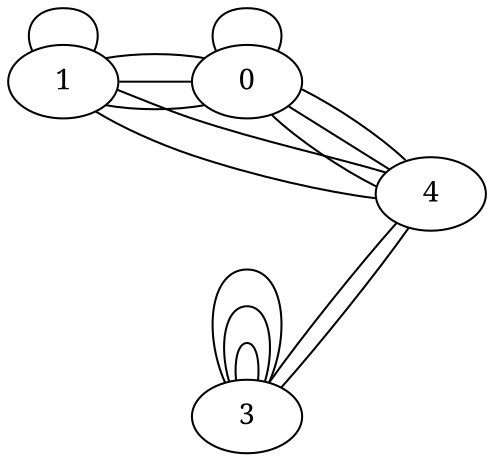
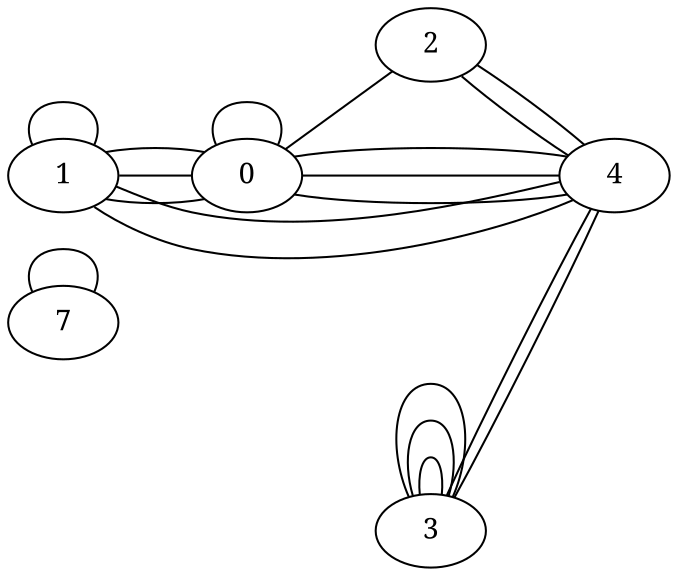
  graph {
    fontname="Noto Serif"
    rankdir=LR
    node [fontname="Noto Serif"]
    edge [fontname="Noto Serif"]
+   7
    0
+   2
    4
    1
    3
+   7 -- 7
    0 -- 0
+   0 -- 2
    0 -- 4
    0 -- 4
    0 -- 4
+   2 -- 4
+   2 -- 4
    1 -- 0
    1 -- 0
    1 -- 0
    1 -- 4
    1 -- 4
    1 -- 1
    3 -- 4
    3 -- 4
    3 -- 3
    3 -- 3
    3 -- 3
  }
